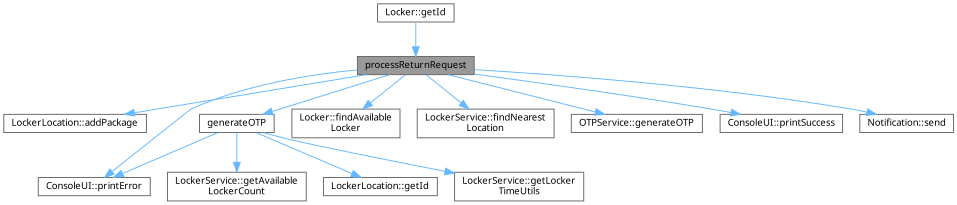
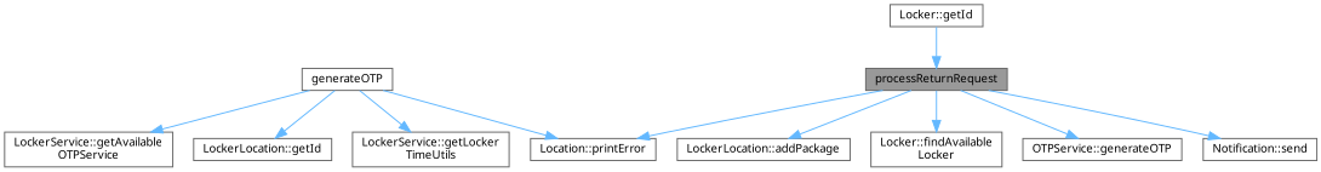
  digraph {
    fontname="Noto Sans"
    rankdir=TB
    node [color=grey40 fillcolor=white fontname="Noto Sans" fontsize=10 shape=box style=filled]
    edge [color=steelblue1 fontname="Noto Sans" fontsize=10 labelfontname=Helvetica labelfontsize=10 style=solid]
    n1 [color=gray40 fillcolor=grey60 fontcolor=black height=0.2 label=processReturnRequest width=0.4]
    n2 [height=0.2 label="LockerLocation::addPackage" width=0.4]
    n3 [height=0.2 label=generateOTP width=0.4]
-   n4 [height=0.2 label="ConsoleUI::printError" width=0.4]
+   n4 [height=0.2 label="Location::printError" width=0.4]
    n5 [height=0.2 label="Locker::findAvailable\lLocker" width=0.4]
-   n6 [height=0.2 label="LockerService::findNearest\lLocation" width=0.4]
    n7 [height=0.2 label="OTPService::generateOTP" width=0.4]
-   n8 [height=0.2 label="ConsoleUI::printSuccess" width=0.4]
    n9 [height=0.2 label="Notification::send" width=0.4]
-   n10 [height=0.2 label="LockerService::getAvailable\lLockerCount" width=0.4]
+   n10 [height=0.2 label="LockerService::getAvailable\lOTPService" width=0.4]
    n11 [height=0.2 label="LockerLocation::getId" width=0.4]
    n12 [height=0.2 label="LockerService::getLocker\lTimeUtils" width=0.4]
    n13 [height=0.2 label="Locker::getId" width=0.4]
    n1 -> n2
-   n1 -> n3
    n1 -> n4
    n1 -> n5
-   n1 -> n6
    n1 -> n7
-   n1 -> n8
    n1 -> n9
    n3 -> n4
    n3 -> n10
    n3 -> n11
    n3 -> n12
    n13 -> n1
  }
